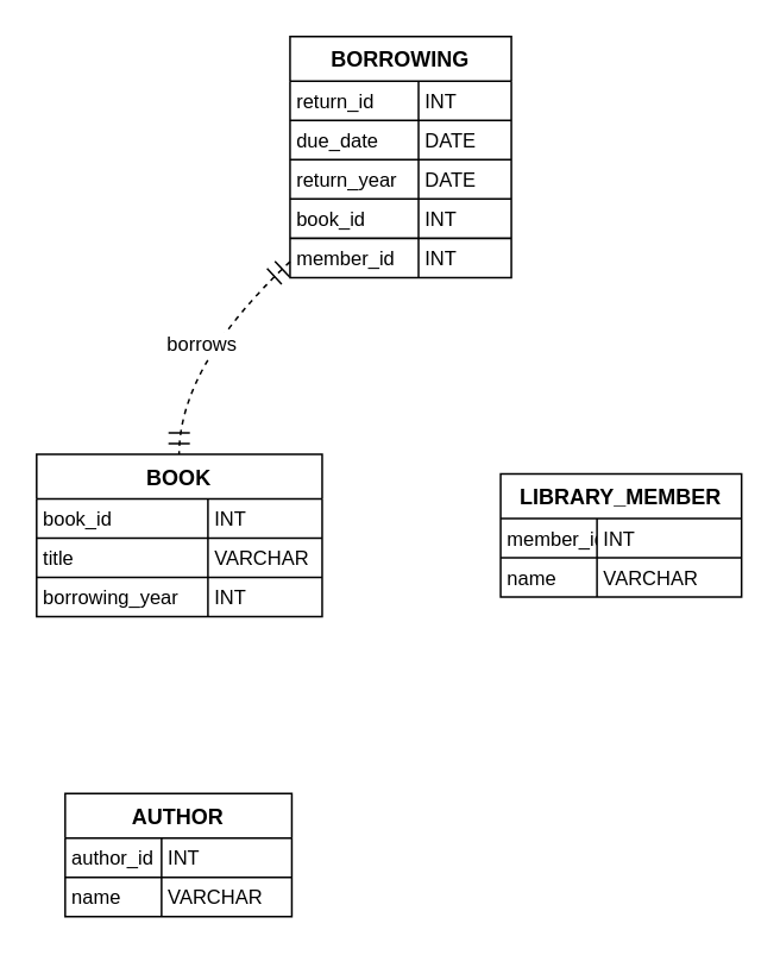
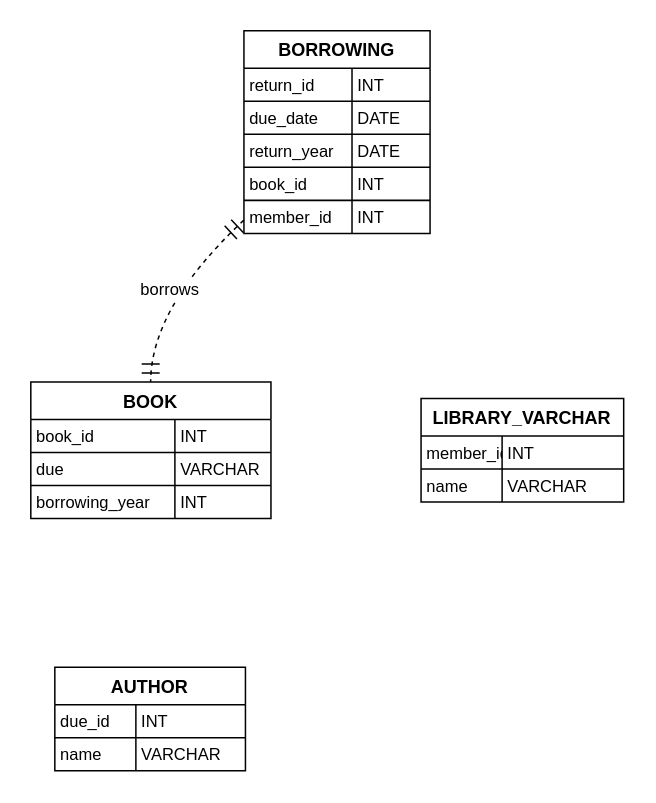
  <mxCell id="0" />
  <mxCell id="1" parent="0" />
  <mxCell id="2" value="BOOK" style="shape=table;startSize=25;container=1;collapsible=0;childLayout=tableLayout;fixedRows=1;rowLines=1;fontStyle=1;align=center;resizeLast=1;" vertex="1" parent="1"><mxGeometry x="20" y="254" width="160" height="91" as="geometry" /></mxCell>
  <mxCell id="3" style="shape=tableRow;horizontal=0;startSize=0;swimlaneHead=0;swimlaneBody=0;fillColor=none;collapsible=0;dropTarget=0;points=[[0,0.5],[1,0.5]];portConstraint=eastwest;top=0;left=0;right=0;bottom=0;" vertex="1" parent="2"><mxGeometry y="25" width="160" height="22" as="geometry" /></mxCell>
  <mxCell id="4" value="book_id" style="shape=partialRectangle;connectable=0;fillColor=none;top=0;left=0;bottom=0;right=0;align=left;spacingLeft=2;overflow=hidden;fontSize=11;" vertex="1" parent="3"><mxGeometry width="96" height="22" as="geometry"><mxRectangle width="96" height="22" as="alternateBounds" /></mxGeometry></mxCell>
  <mxCell id="5" value="INT" style="shape=partialRectangle;connectable=0;fillColor=none;top=0;left=0;bottom=0;right=0;align=left;spacingLeft=2;overflow=hidden;fontSize=11;" vertex="1" parent="3"><mxGeometry x="96" width="64" height="22" as="geometry"><mxRectangle width="64" height="22" as="alternateBounds" /></mxGeometry></mxCell>
  <mxCell id="6" style="shape=tableRow;horizontal=0;startSize=0;swimlaneHead=0;swimlaneBody=0;fillColor=none;collapsible=0;dropTarget=0;points=[[0,0.5],[1,0.5]];portConstraint=eastwest;top=0;left=0;right=0;bottom=0;" vertex="1" parent="2"><mxGeometry y="47" width="160" height="22" as="geometry" /></mxCell>
- <mxCell id="7" value="title" style="shape=partialRectangle;connectable=0;fillColor=none;top=0;left=0;bottom=0;right=0;align=left;spacingLeft=2;overflow=hidden;fontSize=11;" vertex="1" parent="6"><mxGeometry width="96" height="22" as="geometry"><mxRectangle width="96" height="22" as="alternateBounds" /></mxGeometry></mxCell>
+ <mxCell id="7" value="due" style="shape=partialRectangle;connectable=0;fillColor=none;top=0;left=0;bottom=0;right=0;align=left;spacingLeft=2;overflow=hidden;fontSize=11;" vertex="1" parent="6"><mxGeometry width="96" height="22" as="geometry"><mxRectangle width="96" height="22" as="alternateBounds" /></mxGeometry></mxCell>
  <mxCell id="8" value="VARCHAR" style="shape=partialRectangle;connectable=0;fillColor=none;top=0;left=0;bottom=0;right=0;align=left;spacingLeft=2;overflow=hidden;fontSize=11;" vertex="1" parent="6"><mxGeometry x="96" width="64" height="22" as="geometry"><mxRectangle width="64" height="22" as="alternateBounds" /></mxGeometry></mxCell>
  <mxCell id="9" style="shape=tableRow;horizontal=0;startSize=0;swimlaneHead=0;swimlaneBody=0;fillColor=none;collapsible=0;dropTarget=0;points=[[0,0.5],[1,0.5]];portConstraint=eastwest;top=0;left=0;right=0;bottom=0;" vertex="1" parent="2"><mxGeometry y="69" width="160" height="22" as="geometry" /></mxCell>
  <mxCell id="10" value="borrowing_year" style="shape=partialRectangle;connectable=0;fillColor=none;top=0;left=0;bottom=0;right=0;align=left;spacingLeft=2;overflow=hidden;fontSize=11;" vertex="1" parent="9"><mxGeometry width="96" height="22" as="geometry"><mxRectangle width="96" height="22" as="alternateBounds" /></mxGeometry></mxCell>
  <mxCell id="11" value="INT" style="shape=partialRectangle;connectable=0;fillColor=none;top=0;left=0;bottom=0;right=0;align=left;spacingLeft=2;overflow=hidden;fontSize=11;" vertex="1" parent="9"><mxGeometry x="96" width="64" height="22" as="geometry"><mxRectangle width="64" height="22" as="alternateBounds" /></mxGeometry></mxCell>
  <mxCell id="12" value="AUTHOR" style="shape=table;startSize=25;container=1;collapsible=0;childLayout=tableLayout;fixedRows=1;rowLines=1;fontStyle=1;align=center;resizeLast=1;" vertex="1" parent="1"><mxGeometry x="36" y="444" width="127" height="69" as="geometry" /></mxCell>
  <mxCell id="13" style="shape=tableRow;horizontal=0;startSize=0;swimlaneHead=0;swimlaneBody=0;fillColor=none;collapsible=0;dropTarget=0;points=[[0,0.5],[1,0.5]];portConstraint=eastwest;top=0;left=0;right=0;bottom=0;" vertex="1" parent="12"><mxGeometry y="25" width="127" height="22" as="geometry" /></mxCell>
- <mxCell id="14" value="author_id" style="shape=partialRectangle;connectable=0;fillColor=none;top=0;left=0;bottom=0;right=0;align=left;spacingLeft=2;overflow=hidden;fontSize=11;" vertex="1" parent="13"><mxGeometry width="54" height="22" as="geometry"><mxRectangle width="54" height="22" as="alternateBounds" /></mxGeometry></mxCell>
+ <mxCell id="14" value="due_id" style="shape=partialRectangle;connectable=0;fillColor=none;top=0;left=0;bottom=0;right=0;align=left;spacingLeft=2;overflow=hidden;fontSize=11;" vertex="1" parent="13"><mxGeometry width="54" height="22" as="geometry"><mxRectangle width="54" height="22" as="alternateBounds" /></mxGeometry></mxCell>
  <mxCell id="15" value="INT" style="shape=partialRectangle;connectable=0;fillColor=none;top=0;left=0;bottom=0;right=0;align=left;spacingLeft=2;overflow=hidden;fontSize=11;" vertex="1" parent="13"><mxGeometry x="54" width="73" height="22" as="geometry"><mxRectangle width="73" height="22" as="alternateBounds" /></mxGeometry></mxCell>
  <mxCell id="16" style="shape=tableRow;horizontal=0;startSize=0;swimlaneHead=0;swimlaneBody=0;fillColor=none;collapsible=0;dropTarget=0;points=[[0,0.5],[1,0.5]];portConstraint=eastwest;top=0;left=0;right=0;bottom=0;" vertex="1" parent="12"><mxGeometry y="47" width="127" height="22" as="geometry" /></mxCell>
  <mxCell id="17" value="name" style="shape=partialRectangle;connectable=0;fillColor=none;top=0;left=0;bottom=0;right=0;align=left;spacingLeft=2;overflow=hidden;fontSize=11;" vertex="1" parent="16"><mxGeometry width="54" height="22" as="geometry"><mxRectangle width="54" height="22" as="alternateBounds" /></mxGeometry></mxCell>
  <mxCell id="18" value="VARCHAR" style="shape=partialRectangle;connectable=0;fillColor=none;top=0;left=0;bottom=0;right=0;align=left;spacingLeft=2;overflow=hidden;fontSize=11;" vertex="1" parent="16"><mxGeometry x="54" width="73" height="22" as="geometry"><mxRectangle width="73" height="22" as="alternateBounds" /></mxGeometry></mxCell>
- <mxCell id="19" value="LIBRARY_MEMBER" style="shape=table;startSize=25;container=1;collapsible=0;childLayout=tableLayout;fixedRows=1;rowLines=1;fontStyle=1;align=center;resizeLast=1;" vertex="1" parent="1"><mxGeometry x="280" y="265" width="135" height="69" as="geometry" /></mxCell>
+ <mxCell id="19" value="LIBRARY_VARCHAR" style="shape=table;startSize=25;container=1;collapsible=0;childLayout=tableLayout;fixedRows=1;rowLines=1;fontStyle=1;align=center;resizeLast=1;" vertex="1" parent="1"><mxGeometry x="280" y="265" width="135" height="69" as="geometry" /></mxCell>
  <mxCell id="20" style="shape=tableRow;horizontal=0;startSize=0;swimlaneHead=0;swimlaneBody=0;fillColor=none;collapsible=0;dropTarget=0;points=[[0,0.5],[1,0.5]];portConstraint=eastwest;top=0;left=0;right=0;bottom=0;" vertex="1" parent="19"><mxGeometry y="25" width="135" height="22" as="geometry" /></mxCell>
  <mxCell id="21" value="member_id" style="shape=partialRectangle;connectable=0;fillColor=none;top=0;left=0;bottom=0;right=0;align=left;spacingLeft=2;overflow=hidden;fontSize=11;" vertex="1" parent="20"><mxGeometry width="54" height="22" as="geometry"><mxRectangle width="54" height="22" as="alternateBounds" /></mxGeometry></mxCell>
  <mxCell id="22" value="INT" style="shape=partialRectangle;connectable=0;fillColor=none;top=0;left=0;bottom=0;right=0;align=left;spacingLeft=2;overflow=hidden;fontSize=11;" vertex="1" parent="20"><mxGeometry x="54" width="81" height="22" as="geometry"><mxRectangle width="81" height="22" as="alternateBounds" /></mxGeometry></mxCell>
  <mxCell id="23" style="shape=tableRow;horizontal=0;startSize=0;swimlaneHead=0;swimlaneBody=0;fillColor=none;collapsible=0;dropTarget=0;points=[[0,0.5],[1,0.5]];portConstraint=eastwest;top=0;left=0;right=0;bottom=0;" vertex="1" parent="19"><mxGeometry y="47" width="135" height="22" as="geometry" /></mxCell>
  <mxCell id="24" value="name" style="shape=partialRectangle;connectable=0;fillColor=none;top=0;left=0;bottom=0;right=0;align=left;spacingLeft=2;overflow=hidden;fontSize=11;" vertex="1" parent="23"><mxGeometry width="54" height="22" as="geometry"><mxRectangle width="54" height="22" as="alternateBounds" /></mxGeometry></mxCell>
  <mxCell id="25" value="VARCHAR" style="shape=partialRectangle;connectable=0;fillColor=none;top=0;left=0;bottom=0;right=0;align=left;spacingLeft=2;overflow=hidden;fontSize=11;" vertex="1" parent="23"><mxGeometry x="54" width="81" height="22" as="geometry"><mxRectangle width="81" height="22" as="alternateBounds" /></mxGeometry></mxCell>
  <mxCell id="26" value="BORROWING" style="shape=table;startSize=25;container=1;collapsible=0;childLayout=tableLayout;fixedRows=1;rowLines=1;fontStyle=1;align=center;resizeLast=1;" vertex="1" parent="1"><mxGeometry x="162" y="20" width="124" height="135" as="geometry" /></mxCell>
  <mxCell id="27" style="shape=tableRow;horizontal=0;startSize=0;swimlaneHead=0;swimlaneBody=0;fillColor=none;collapsible=0;dropTarget=0;points=[[0,0.5],[1,0.5]];portConstraint=eastwest;top=0;left=0;right=0;bottom=0;" vertex="1" parent="26"><mxGeometry y="25" width="124" height="22" as="geometry" /></mxCell>
  <mxCell id="28" value="return_id" style="shape=partialRectangle;connectable=0;fillColor=none;top=0;left=0;bottom=0;right=0;align=left;spacingLeft=2;overflow=hidden;fontSize=11;" vertex="1" parent="27"><mxGeometry width="72" height="22" as="geometry"><mxRectangle width="72" height="22" as="alternateBounds" /></mxGeometry></mxCell>
  <mxCell id="29" value="INT" style="shape=partialRectangle;connectable=0;fillColor=none;top=0;left=0;bottom=0;right=0;align=left;spacingLeft=2;overflow=hidden;fontSize=11;" vertex="1" parent="27"><mxGeometry x="72" width="52" height="22" as="geometry"><mxRectangle width="52" height="22" as="alternateBounds" /></mxGeometry></mxCell>
  <mxCell id="30" style="shape=tableRow;horizontal=0;startSize=0;swimlaneHead=0;swimlaneBody=0;fillColor=none;collapsible=0;dropTarget=0;points=[[0,0.5],[1,0.5]];portConstraint=eastwest;top=0;left=0;right=0;bottom=0;" vertex="1" parent="26"><mxGeometry y="47" width="124" height="22" as="geometry" /></mxCell>
  <mxCell id="31" value="due_date" style="shape=partialRectangle;connectable=0;fillColor=none;top=0;left=0;bottom=0;right=0;align=left;spacingLeft=2;overflow=hidden;fontSize=11;" vertex="1" parent="30"><mxGeometry width="72" height="22" as="geometry"><mxRectangle width="72" height="22" as="alternateBounds" /></mxGeometry></mxCell>
  <mxCell id="32" value="DATE" style="shape=partialRectangle;connectable=0;fillColor=none;top=0;left=0;bottom=0;right=0;align=left;spacingLeft=2;overflow=hidden;fontSize=11;" vertex="1" parent="30"><mxGeometry x="72" width="52" height="22" as="geometry"><mxRectangle width="52" height="22" as="alternateBounds" /></mxGeometry></mxCell>
  <mxCell id="33" style="shape=tableRow;horizontal=0;startSize=0;swimlaneHead=0;swimlaneBody=0;fillColor=none;collapsible=0;dropTarget=0;points=[[0,0.5],[1,0.5]];portConstraint=eastwest;top=0;left=0;right=0;bottom=0;" vertex="1" parent="26"><mxGeometry y="69" width="124" height="22" as="geometry" /></mxCell>
  <mxCell id="34" value="return_year" style="shape=partialRectangle;connectable=0;fillColor=none;top=0;left=0;bottom=0;right=0;align=left;spacingLeft=2;overflow=hidden;fontSize=11;" vertex="1" parent="33"><mxGeometry width="72" height="22" as="geometry"><mxRectangle width="72" height="22" as="alternateBounds" /></mxGeometry></mxCell>
  <mxCell id="35" value="DATE" style="shape=partialRectangle;connectable=0;fillColor=none;top=0;left=0;bottom=0;right=0;align=left;spacingLeft=2;overflow=hidden;fontSize=11;" vertex="1" parent="33"><mxGeometry x="72" width="52" height="22" as="geometry"><mxRectangle width="52" height="22" as="alternateBounds" /></mxGeometry></mxCell>
  <mxCell id="36" style="shape=tableRow;horizontal=0;startSize=0;swimlaneHead=0;swimlaneBody=0;fillColor=none;collapsible=0;dropTarget=0;points=[[0,0.5],[1,0.5]];portConstraint=eastwest;top=0;left=0;right=0;bottom=0;" vertex="1" parent="26"><mxGeometry y="91" width="124" height="22" as="geometry" /></mxCell>
  <mxCell id="37" value="book_id" style="shape=partialRectangle;connectable=0;fillColor=none;top=0;left=0;bottom=0;right=0;align=left;spacingLeft=2;overflow=hidden;fontSize=11;" vertex="1" parent="36"><mxGeometry width="72" height="22" as="geometry"><mxRectangle width="72" height="22" as="alternateBounds" /></mxGeometry></mxCell>
  <mxCell id="38" value="INT" style="shape=partialRectangle;connectable=0;fillColor=none;top=0;left=0;bottom=0;right=0;align=left;spacingLeft=2;overflow=hidden;fontSize=11;" vertex="1" parent="36"><mxGeometry x="72" width="52" height="22" as="geometry"><mxRectangle width="52" height="22" as="alternateBounds" /></mxGeometry></mxCell>
  <mxCell id="39" style="shape=tableRow;horizontal=0;startSize=0;swimlaneHead=0;swimlaneBody=0;fillColor=none;collapsible=0;dropTarget=0;points=[[0,0.5],[1,0.5]];portConstraint=eastwest;top=0;left=0;right=0;bottom=0;" vertex="1" parent="26"><mxGeometry y="113" width="124" height="22" as="geometry" /></mxCell>
  <mxCell id="40" value="member_id" style="shape=partialRectangle;connectable=0;fillColor=none;top=0;left=0;bottom=0;right=0;align=left;spacingLeft=2;overflow=hidden;fontSize=11;" vertex="1" parent="39"><mxGeometry width="72" height="22" as="geometry"><mxRectangle width="72" height="22" as="alternateBounds" /></mxGeometry></mxCell>
  <mxCell id="41" value="INT" style="shape=partialRectangle;connectable=0;fillColor=none;top=0;left=0;bottom=0;right=0;align=left;spacingLeft=2;overflow=hidden;fontSize=11;" vertex="1" parent="39"><mxGeometry x="72" width="52" height="22" as="geometry"><mxRectangle width="52" height="22" as="alternateBounds" /></mxGeometry></mxCell>
  <mxCell id="42" value="borrows" style="curved=1;startArrow=ERmandOne;startSize=10;endArrow=ERmandOne;endSize=10;exitX=-0.004;exitY=0.938;entryX=0.499;entryY=0;rounded=0;dashed=1;" edge="1" parent="1" source="26" target="2"><mxGeometry relative="1" as="geometry"><Array as="points"><mxPoint x="100" y="204" /></Array></mxGeometry></mxCell>
